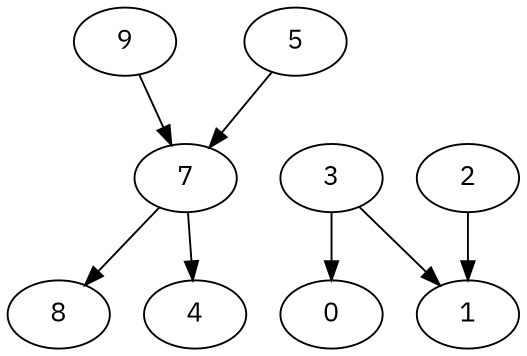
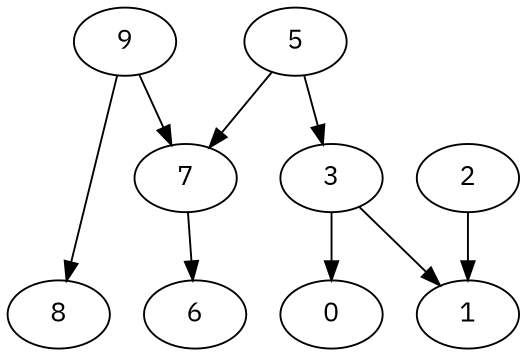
  digraph {
    fontname="IBM Plex Sans"
    node [fontname="IBM Plex Sans"]
    edge [fontname="IBM Plex Sans"]
    n1 [label=5]
    n2 [label=7]
    n3 [label=3]
-   n4 [label=4]
+   n4 [label=6]
    n5 [label=0]
    n6 [label=1]
    n7 [label=9]
    n8 [label=8]
    n9 [label=2]
    n1 -> n2
+   n1 -> n3
    n2 -> n4
    n3 -> n5
    n3 -> n6
    n7 -> n2
-   n2 -> n8
+   n7 -> n8
    n9 -> n6
  }
